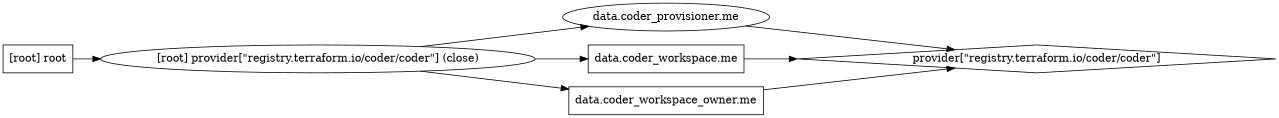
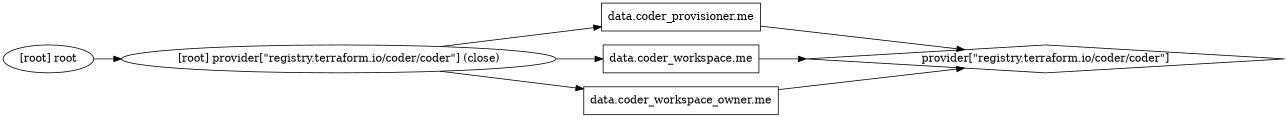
  digraph {
    compound=true
    newrank=true
    rankdir=LR
    node [shape=box]
    n1 [label="provider[\"registry.terraform.io/coder/coder\"]" shape=diamond]
-   n2 [label="data.coder_provisioner.me" shape=ellipse]
+   n2 [label="data.coder_provisioner.me"]
    n3 [label="data.coder_workspace.me"]
    n4 [label="data.coder_workspace_owner.me"]
    "[root] provider[\"registry.terraform.io/coder/coder\"] (close)" [shape=""]
-   "[root] root"
+   "[root] root" [shape=""]
    subgraph sub_1 {
      n1
      n2
      n3
      n4
      "[root] provider[\"registry.terraform.io/coder/coder\"] (close)"
      "[root] root"
    }
    n2 -> n1
    n3 -> n1
    n4 -> n1
    "[root] provider[\"registry.terraform.io/coder/coder\"] (close)" -> n2
    "[root] provider[\"registry.terraform.io/coder/coder\"] (close)" -> n3
    "[root] provider[\"registry.terraform.io/coder/coder\"] (close)" -> n4
    "[root] root" -> "[root] provider[\"registry.terraform.io/coder/coder\"] (close)"
  }
